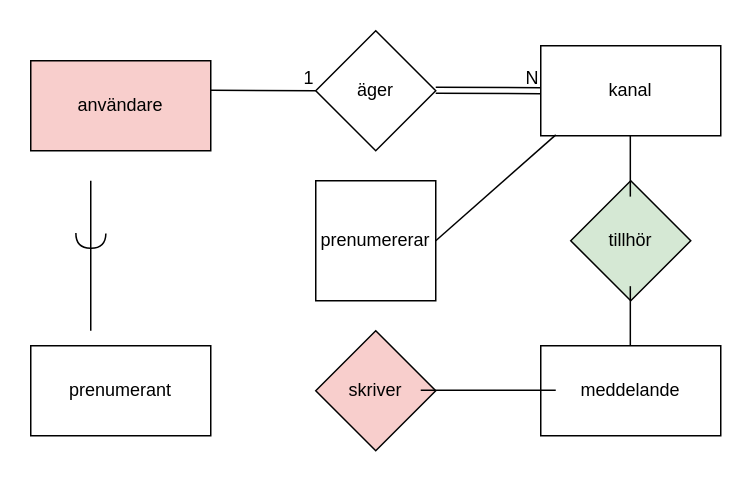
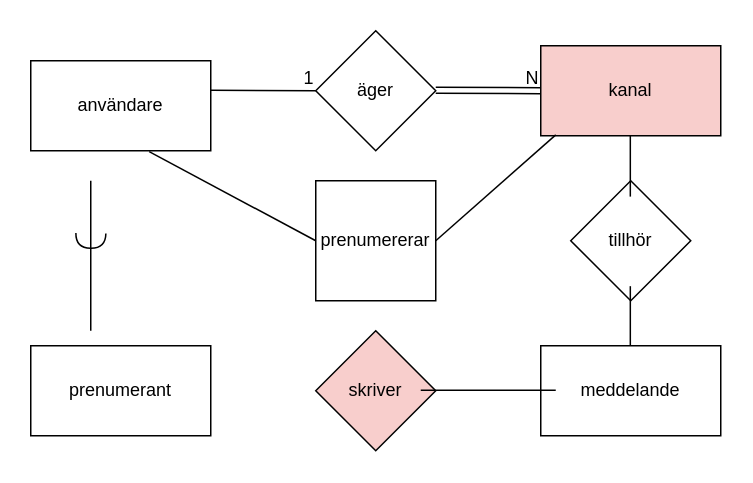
  <mxCell id="0" />
  <mxCell id="1" parent="0" />
- <mxCell id="2" value="&lt;div&gt;användare&lt;/div&gt;" style="rounded=0;whiteSpace=wrap;html=1;fillColor=#f8cecc;" vertex="1" parent="1"><mxGeometry x="20" y="40" width="120" height="60" as="geometry" /></mxCell>
+ <mxCell id="2" value="&lt;div&gt;användare&lt;/div&gt;" style="rounded=0;whiteSpace=wrap;html=1;" vertex="1" parent="1"><mxGeometry x="20" y="40" width="120" height="60" as="geometry" /></mxCell>
  <mxCell id="3" value="&lt;div&gt;äger&lt;/div&gt;" style="rhombus;whiteSpace=wrap;html=1;" vertex="1" parent="1"><mxGeometry x="210" y="20" width="80" height="80" as="geometry" /></mxCell>
- <mxCell id="4" value="kanal" style="rounded=0;whiteSpace=wrap;html=1;" vertex="1" parent="1"><mxGeometry x="360" y="30" width="120" height="60" as="geometry" /></mxCell>
+ <mxCell id="4" value="kanal" style="rounded=0;whiteSpace=wrap;html=1;fillColor=#f8cecc;" vertex="1" parent="1"><mxGeometry x="360" y="30" width="120" height="60" as="geometry" /></mxCell>
  <mxCell id="5" value="prenumererar" style="whiteSpace=wrap;html=1;rounded=0;" vertex="1" parent="1"><mxGeometry x="210" y="120" width="80" height="80" as="geometry" /></mxCell>
  <mxCell id="6" value="skriver" style="rhombus;whiteSpace=wrap;html=1;fillColor=#f8cecc;" vertex="1" parent="1"><mxGeometry x="210" y="220" width="80" height="80" as="geometry" /></mxCell>
  <mxCell id="7" value="meddelande" style="rounded=0;whiteSpace=wrap;html=1;" vertex="1" parent="1"><mxGeometry x="360" y="230" width="120" height="60" as="geometry" /></mxCell>
  <mxCell id="8" value="" style="shape=link;html=1;rounded=0;" edge="1" parent="1"><mxGeometry relative="1" as="geometry"><mxPoint x="290" y="59.71" as="sourcePoint" /><mxPoint x="360" y="60" as="targetPoint" /></mxGeometry></mxCell>
  <mxCell id="9" value="N" style="resizable=0;html=1;whiteSpace=wrap;align=right;verticalAlign=bottom;" connectable="0" vertex="1" parent="8"><mxGeometry x="1" relative="1" as="geometry" /></mxCell>
  <mxCell id="10" value="" style="endArrow=none;html=1;rounded=0;" edge="1" parent="1"><mxGeometry relative="1" as="geometry"><mxPoint x="140" y="59.71" as="sourcePoint" /><mxPoint x="210" y="60" as="targetPoint" /></mxGeometry></mxCell>
  <mxCell id="11" value="1" style="resizable=0;html=1;whiteSpace=wrap;align=right;verticalAlign=bottom;" connectable="0" vertex="1" parent="10"><mxGeometry x="1" relative="1" as="geometry" /></mxCell>
- <mxCell id="12" value="&lt;div&gt;tillhör&lt;/div&gt;" style="rhombus;whiteSpace=wrap;html=1;fillColor=#d5e8d4;" vertex="1" parent="1"><mxGeometry x="380" y="120" width="80" height="80" as="geometry" /></mxCell>
+ <mxCell id="12" value="&lt;div&gt;tillhör&lt;/div&gt;" style="rhombus;whiteSpace=wrap;html=1;" vertex="1" parent="1"><mxGeometry x="380" y="120" width="80" height="80" as="geometry" /></mxCell>
+ <mxCell id="13" value="" style="endArrow=none;html=1;rounded=0;exitX=0.658;exitY=1.01;exitDx=0;exitDy=0;exitPerimeter=0;entryX=0;entryY=0.5;entryDx=0;entryDy=0;" edge="1" parent="1" source="2" target="5"><mxGeometry relative="1" as="geometry"><mxPoint x="40" y="190" as="sourcePoint" /><mxPoint x="200" y="190" as="targetPoint" /></mxGeometry></mxCell>
  <mxCell id="14" value="" style="endArrow=none;html=1;rounded=0;" edge="1" parent="1"><mxGeometry relative="1" as="geometry"><mxPoint x="280" y="259.71" as="sourcePoint" /><mxPoint x="370" y="259.71" as="targetPoint" /></mxGeometry></mxCell>
  <mxCell id="15" value="" style="endArrow=none;html=1;rounded=0;exitX=1;exitY=0.5;exitDx=0;exitDy=0;" edge="1" parent="1" source="5"><mxGeometry relative="1" as="geometry"><mxPoint x="280" y="89.43" as="sourcePoint" /><mxPoint x="370" y="89.43" as="targetPoint" /></mxGeometry></mxCell>
  <mxCell id="16" value="" style="endArrow=none;html=1;rounded=0;exitX=1;exitY=0.5;exitDx=0;exitDy=0;" edge="1" parent="1"><mxGeometry relative="1" as="geometry"><mxPoint x="419.71" y="130.57" as="sourcePoint" /><mxPoint x="419.71" y="90" as="targetPoint" /></mxGeometry></mxCell>
  <mxCell id="17" value="" style="endArrow=none;html=1;rounded=0;" edge="1" parent="1"><mxGeometry relative="1" as="geometry"><mxPoint x="419.71" y="190.28" as="sourcePoint" /><mxPoint x="419.71" y="230" as="targetPoint" /></mxGeometry></mxCell>
  <mxCell id="18" value="&lt;div&gt;prenumerant&lt;/div&gt;" style="rounded=0;whiteSpace=wrap;html=1;" vertex="1" parent="1"><mxGeometry x="20" y="230" width="120" height="60" as="geometry" /></mxCell>
  <mxCell id="19" value="" style="endArrow=none;html=1;rounded=0;" edge="1" parent="1"><mxGeometry relative="1" as="geometry"><mxPoint x="60" y="120" as="sourcePoint" /><mxPoint x="60" y="220" as="targetPoint" /></mxGeometry></mxCell>
  <mxCell id="20" value="" style="shape=requiredInterface;html=1;verticalLabelPosition=bottom;sketch=0;rotation=91;" vertex="1" parent="1"><mxGeometry x="55" y="150" width="10" height="20" as="geometry" /></mxCell>
